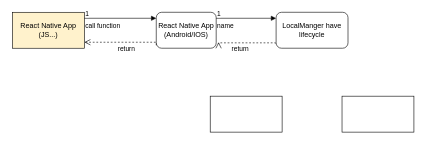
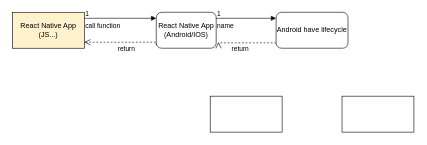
  <mxCell id="0" />
  <mxCell id="1" parent="0" />
  <mxCell id="2" value="React Native App (JS...)" style="rounded=0;whiteSpace=wrap;html=1;fillColor=#fff2cc;" vertex="1" parent="1"><mxGeometry x="20" y="20" width="120" height="60" as="geometry" /></mxCell>
  <mxCell id="3" value="React Native App (Android/IOS)" style="rounded=1;whiteSpace=wrap;html=1;" vertex="1" parent="1"><mxGeometry x="260" y="20" width="100" height="60" as="geometry" /></mxCell>
- <mxCell id="4" value="LocalManger have lifecycle" style="rounded=1;whiteSpace=wrap;html=1;" vertex="1" parent="1"><mxGeometry x="460" y="20" width="120" height="60" as="geometry" /></mxCell>
+ <mxCell id="4" value="Android have lifecycle" style="rounded=1;whiteSpace=wrap;html=1;" vertex="1" parent="1"><mxGeometry x="460" y="20" width="120" height="60" as="geometry" /></mxCell>
  <mxCell id="5" value="return" style="html=1;verticalAlign=bottom;endArrow=open;dashed=1;endSize=8;edgeStyle=elbowEdgeStyle;elbow=vertical;curved=0;rounded=0;exitX=0;exitY=0.75;exitDx=0;exitDy=0;" edge="1" parent="1"><mxGeometry x="-0.12" y="20" relative="1" as="geometry"><mxPoint x="260" y="75" as="sourcePoint" /><mxPoint x="140" y="70" as="targetPoint" /><Array as="points"><mxPoint x="190" y="70" /></Array><mxPoint as="offset" /></mxGeometry></mxCell>
  <mxCell id="6" value="call function&lt;br&gt;" style="endArrow=block;endFill=1;html=1;edgeStyle=orthogonalEdgeStyle;align=left;verticalAlign=top;rounded=0;" edge="1" parent="1"><mxGeometry x="-1" relative="1" as="geometry"><mxPoint x="140" y="30" as="sourcePoint" /><mxPoint x="260" y="30" as="targetPoint" /></mxGeometry></mxCell>
  <mxCell id="7" value="1" style="edgeLabel;resizable=0;html=1;align=left;verticalAlign=bottom;" connectable="0" vertex="1" parent="6"><mxGeometry x="-1" relative="1" as="geometry" /></mxCell>
  <mxCell id="8" value="return" style="html=1;verticalAlign=bottom;endArrow=open;dashed=1;endSize=8;edgeStyle=elbowEdgeStyle;elbow=vertical;curved=0;rounded=0;exitX=-0.008;exitY=0.867;exitDx=0;exitDy=0;exitPerimeter=0;" edge="1" parent="1" source="4"><mxGeometry x="0.238" y="19" relative="1" as="geometry"><mxPoint x="444" y="70" as="sourcePoint" /><mxPoint x="364" y="70" as="targetPoint" /><mxPoint as="offset" /></mxGeometry></mxCell>
  <mxCell id="9" value="name" style="endArrow=block;endFill=1;html=1;edgeStyle=orthogonalEdgeStyle;align=left;verticalAlign=top;rounded=0;" edge="1" parent="1"><mxGeometry x="-1" relative="1" as="geometry"><mxPoint x="360" y="30" as="sourcePoint" /><mxPoint x="460" y="30" as="targetPoint" /></mxGeometry></mxCell>
  <mxCell id="10" value="1" style="edgeLabel;resizable=0;html=1;align=left;verticalAlign=bottom;" connectable="0" vertex="1" parent="9"><mxGeometry x="-1" relative="1" as="geometry" /></mxCell>
  <mxCell id="11" value="" style="rounded=0;whiteSpace=wrap;html=1;" vertex="1" parent="1"><mxGeometry x="350" y="160" width="120" height="60" as="geometry" /></mxCell>
  <mxCell id="12" value="" style="rounded=0;whiteSpace=wrap;html=1;" vertex="1" parent="1"><mxGeometry x="570" y="160" width="120" height="60" as="geometry" /></mxCell>
